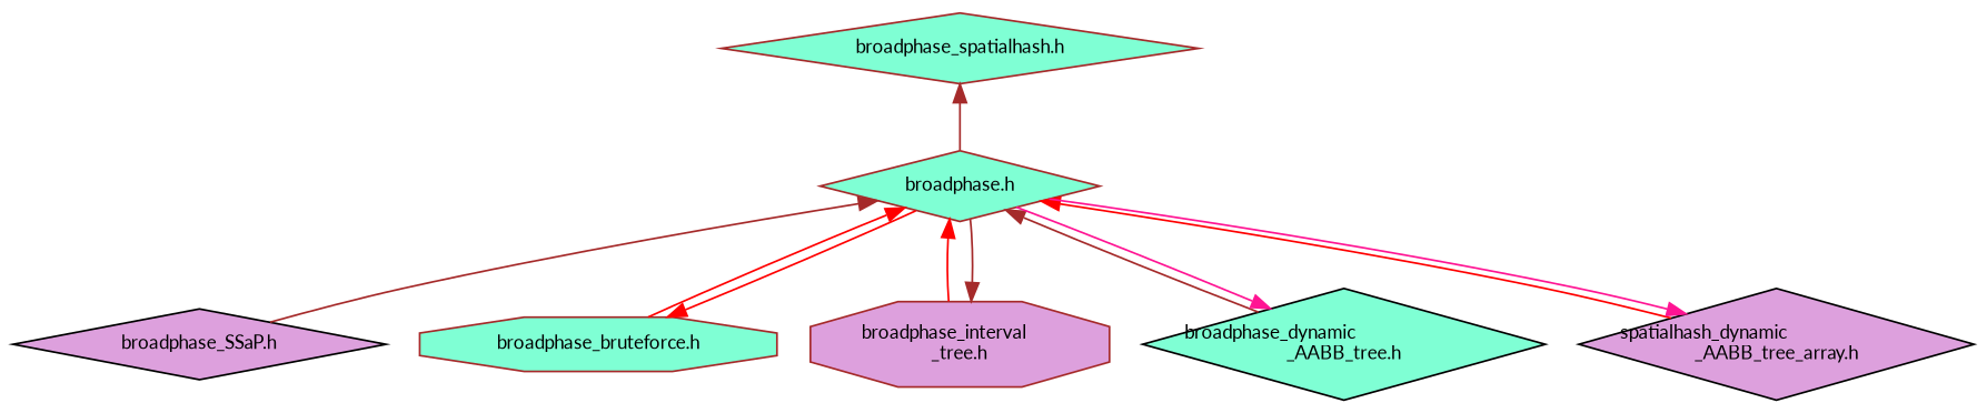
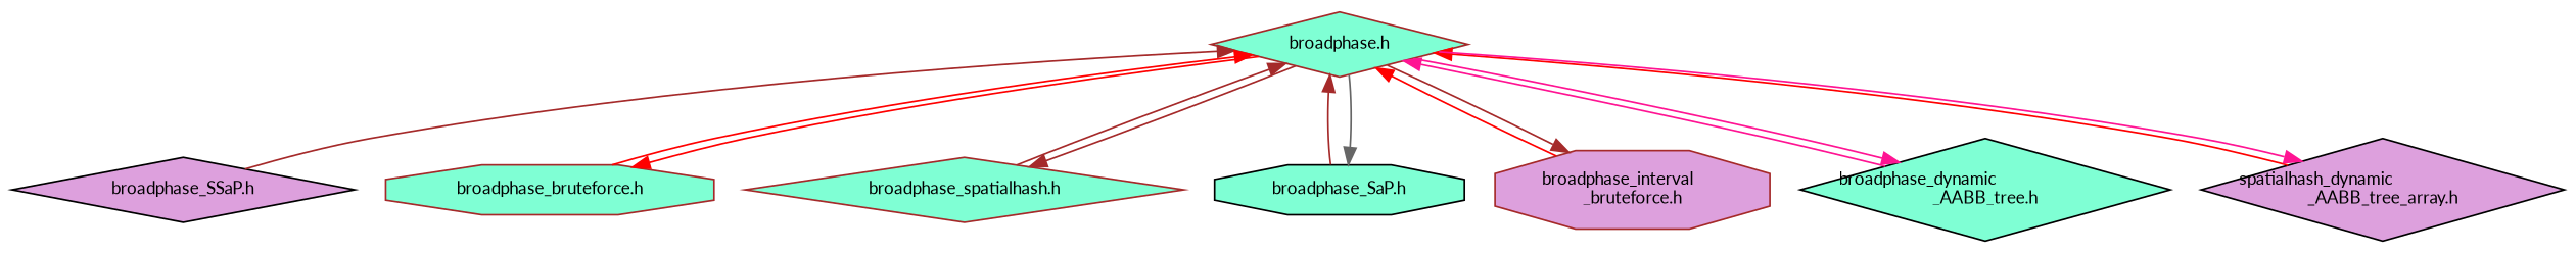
  digraph {
    fontname=Lato
    node [color=black fillcolor=aquamarine fontname=Lato fontsize=10 shape=diamond style=filled]
    edge [color=brown dir=back fontname=Lato fontsize=10 labelfontname=FreeSans labelfontsize=10 style=solid]
    n1 [fillcolor=plum fontcolor=black height=0.2 label="broadphase_SSaP.h" width=0.4]
    n2 [color=brown height=0.2 label="broadphase.h" width=0.4]
    n3 [color=brown height=0.2 label="broadphase_bruteforce.h" shape=octagon width=0.4]
    n4 [color=brown height=0.2 label="broadphase_spatialhash.h" width=0.4]
-   n6 [color=brown fillcolor=plum height=0.2 label="broadphase_interval\l_tree.h" shape=octagon width=0.4]
+   n5 [height=0.2 label="broadphase_SaP.h" shape=octagon width=0.4]
+   n6 [color=brown fillcolor=plum height=0.2 label="broadphase_interval\l_bruteforce.h" shape=octagon width=0.4]
    n7 [height=0.2 label="broadphase_dynamic\l_AABB_tree.h" width=0.4]
    n8 [fillcolor=plum height=0.2 label="spatialhash_dynamic\l_AABB_tree_array.h" width=0.4]
    n2 -> n1
    n2 -> n3 [color=red]
+   n2 -> n4
+   n2 -> n5
    n2 -> n6 [color=red]
-   n2 -> n7
+   n2 -> n7 [color=deeppink]
    n2 -> n8 [color=red]
    n3 -> n2 [color=red]
    n4 -> n2
+   n5 -> n2 [color=gray40]
    n6 -> n2
    n7 -> n2 [color=deeppink]
    n8 -> n2 [color=deeppink]
  }
